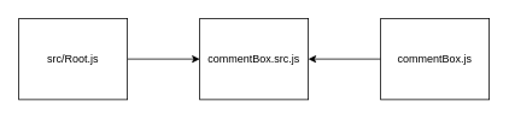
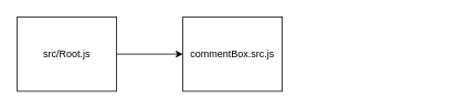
  <mxCell id="0" />
  <mxCell id="1" parent="0" />
  <mxCell id="2" style="edgeStyle=orthogonalEdgeStyle;rounded=0;orthogonalLoop=1;jettySize=auto;html=1;entryX=0;entryY=0.5;entryDx=0;entryDy=0;" edge="1" parent="1" source="3" target="4"><mxGeometry relative="1" as="geometry" /></mxCell>
  <mxCell id="3" value="src/Root.js" style="rounded=0;whiteSpace=wrap;html=1;" vertex="1" parent="1"><mxGeometry x="20" y="20" width="120" height="90" as="geometry" /></mxCell>
  <mxCell id="4" value="commentBox.src.js" style="rounded=0;whiteSpace=wrap;html=1;" vertex="1" parent="1"><mxGeometry x="220" y="20" width="120" height="90" as="geometry" /></mxCell>
- <mxCell id="5" style="edgeStyle=orthogonalEdgeStyle;rounded=0;orthogonalLoop=1;jettySize=auto;html=1;entryX=1;entryY=0.5;entryDx=0;entryDy=0;" edge="1" parent="1" source="6" target="4"><mxGeometry relative="1" as="geometry" /></mxCell>
- <mxCell id="6" value="commentBox.js" style="rounded=0;whiteSpace=wrap;html=1;" vertex="1" parent="1"><mxGeometry x="420" y="20" width="120" height="90" as="geometry" /></mxCell>
